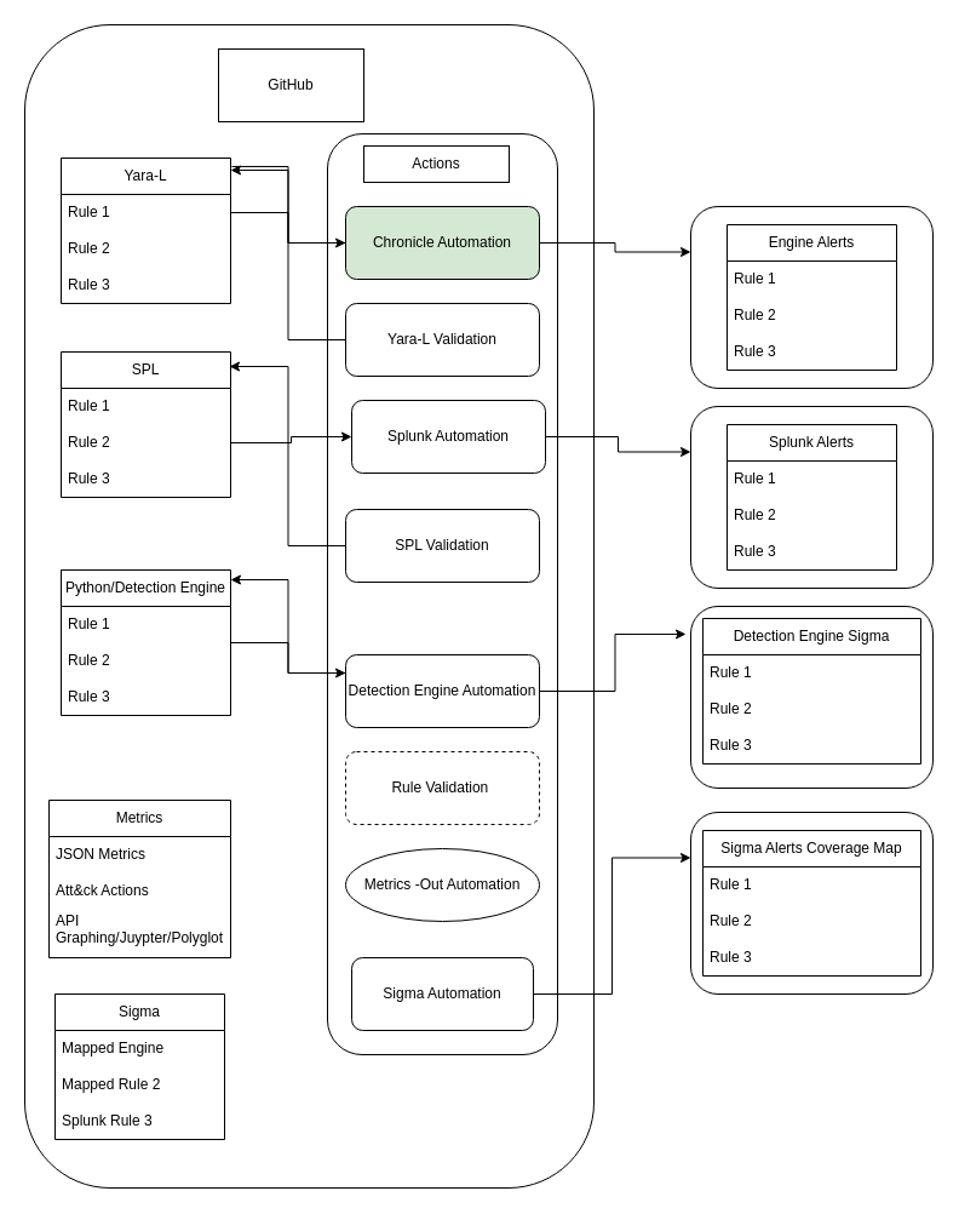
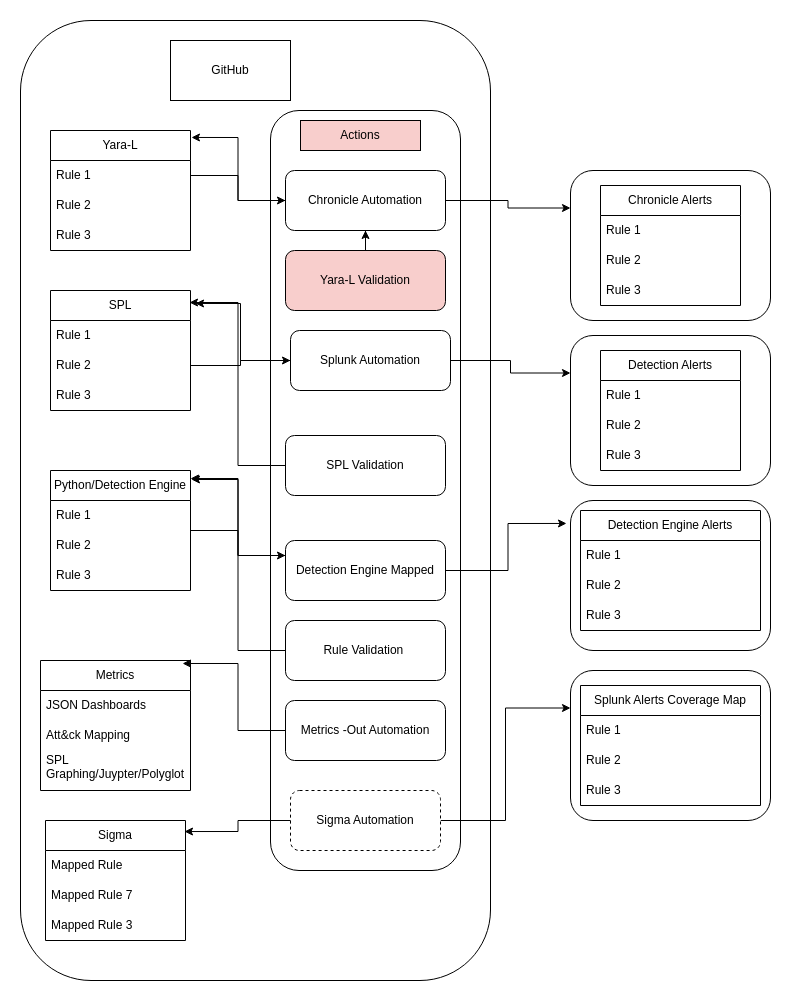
  <mxCell id="0" />
  <mxCell id="1" parent="0" />
  <mxCell id="2" value="" style="rounded=1;whiteSpace=wrap;html=1;" vertex="1" parent="1"><mxGeometry x="20" y="20" width="470" height="960" as="geometry" /></mxCell>
  <mxCell id="3" value="" style="rounded=1;whiteSpace=wrap;html=1;" vertex="1" parent="1"><mxGeometry x="570" y="170" width="200" height="150" as="geometry" /></mxCell>
  <mxCell id="4" value="" style="rounded=1;whiteSpace=wrap;html=1;" vertex="1" parent="1"><mxGeometry x="270" y="110" width="190" height="760" as="geometry" /></mxCell>
  <mxCell id="5" style="edgeStyle=orthogonalEdgeStyle;rounded=0;orthogonalLoop=1;jettySize=auto;html=1;entryX=0;entryY=0.25;entryDx=0;entryDy=0;" edge="1" parent="1" source="6" target="3"><mxGeometry relative="1" as="geometry" /></mxCell>
- <mxCell id="6" value="Chronicle Automation" style="rounded=1;whiteSpace=wrap;html=1;fillColor=#d5e8d4;" vertex="1" parent="1"><mxGeometry x="285" y="170" width="160" height="60" as="geometry" /></mxCell>
- <mxCell id="7" value="Yara-L Validation" style="rounded=1;whiteSpace=wrap;html=1;" vertex="1" parent="1"><mxGeometry x="285" y="250" width="160" height="60" as="geometry" /></mxCell>
- <mxCell id="8" value="Metrics -Out Automation" style="ellipse;whiteSpace=wrap;html=1;" vertex="1" parent="1"><mxGeometry x="285" y="700" width="160" height="60" as="geometry" /></mxCell>
+ <mxCell id="6" value="Chronicle Automation" style="rounded=1;whiteSpace=wrap;html=1;" vertex="1" parent="1"><mxGeometry x="285" y="170" width="160" height="60" as="geometry" /></mxCell>
+ <mxCell id="7" value="Yara-L Validation" style="rounded=1;whiteSpace=wrap;html=1;fillColor=#f8cecc;" vertex="1" parent="1"><mxGeometry x="285" y="250" width="160" height="60" as="geometry" /></mxCell>
+ <mxCell id="8" value="Metrics -Out Automation" style="rounded=1;whiteSpace=wrap;html=1;" vertex="1" parent="1"><mxGeometry x="285" y="700" width="160" height="60" as="geometry" /></mxCell>
  <mxCell id="9" value="Yara-L" style="swimlane;fontStyle=0;childLayout=stackLayout;horizontal=1;startSize=30;horizontalStack=0;resizeParent=1;resizeParentMax=0;resizeLast=0;collapsible=1;marginBottom=0;whiteSpace=wrap;html=1;" vertex="1" parent="1"><mxGeometry x="50" y="130" width="140" height="120" as="geometry" /></mxCell>
  <mxCell id="10" value="Rule 1" style="text;strokeColor=none;fillColor=none;align=left;verticalAlign=middle;spacingLeft=4;spacingRight=4;overflow=hidden;points=[[0,0.5],[1,0.5]];portConstraint=eastwest;rotatable=0;whiteSpace=wrap;html=1;" vertex="1" parent="9"><mxGeometry y="30" width="140" height="30" as="geometry" /></mxCell>
  <mxCell id="11" value="Rule 2" style="text;strokeColor=none;fillColor=none;align=left;verticalAlign=middle;spacingLeft=4;spacingRight=4;overflow=hidden;points=[[0,0.5],[1,0.5]];portConstraint=eastwest;rotatable=0;whiteSpace=wrap;html=1;" vertex="1" parent="9"><mxGeometry y="60" width="140" height="30" as="geometry" /></mxCell>
  <mxCell id="12" value="Rule 3" style="text;strokeColor=none;fillColor=none;align=left;verticalAlign=middle;spacingLeft=4;spacingRight=4;overflow=hidden;points=[[0,0.5],[1,0.5]];portConstraint=eastwest;rotatable=0;whiteSpace=wrap;html=1;" vertex="1" parent="9"><mxGeometry y="90" width="140" height="30" as="geometry" /></mxCell>
  <mxCell id="13" value="SPL" style="swimlane;fontStyle=0;childLayout=stackLayout;horizontal=1;startSize=30;horizontalStack=0;resizeParent=1;resizeParentMax=0;resizeLast=0;collapsible=1;marginBottom=0;whiteSpace=wrap;html=1;" vertex="1" parent="1"><mxGeometry x="50" y="290" width="140" height="120" as="geometry" /></mxCell>
  <mxCell id="14" value="Rule 1" style="text;strokeColor=none;fillColor=none;align=left;verticalAlign=middle;spacingLeft=4;spacingRight=4;overflow=hidden;points=[[0,0.5],[1,0.5]];portConstraint=eastwest;rotatable=0;whiteSpace=wrap;html=1;" vertex="1" parent="13"><mxGeometry y="30" width="140" height="30" as="geometry" /></mxCell>
  <mxCell id="15" value="Rule 2" style="text;strokeColor=none;fillColor=none;align=left;verticalAlign=middle;spacingLeft=4;spacingRight=4;overflow=hidden;points=[[0,0.5],[1,0.5]];portConstraint=eastwest;rotatable=0;whiteSpace=wrap;html=1;" vertex="1" parent="13"><mxGeometry y="60" width="140" height="30" as="geometry" /></mxCell>
  <mxCell id="16" value="Rule 3" style="text;strokeColor=none;fillColor=none;align=left;verticalAlign=middle;spacingLeft=4;spacingRight=4;overflow=hidden;points=[[0,0.5],[1,0.5]];portConstraint=eastwest;rotatable=0;whiteSpace=wrap;html=1;" vertex="1" parent="13"><mxGeometry y="90" width="140" height="30" as="geometry" /></mxCell>
  <mxCell id="17" value="Sigma" style="swimlane;fontStyle=0;childLayout=stackLayout;horizontal=1;startSize=30;horizontalStack=0;resizeParent=1;resizeParentMax=0;resizeLast=0;collapsible=1;marginBottom=0;whiteSpace=wrap;html=1;" vertex="1" parent="1"><mxGeometry x="45" y="820" width="140" height="120" as="geometry" /></mxCell>
- <mxCell id="18" value="Mapped Engine" style="text;strokeColor=none;fillColor=none;align=left;verticalAlign=middle;spacingLeft=4;spacingRight=4;overflow=hidden;points=[[0,0.5],[1,0.5]];portConstraint=eastwest;rotatable=0;whiteSpace=wrap;html=1;" vertex="1" parent="17"><mxGeometry y="30" width="140" height="30" as="geometry" /></mxCell>
- <mxCell id="19" value="Mapped Rule 2" style="text;strokeColor=none;fillColor=none;align=left;verticalAlign=middle;spacingLeft=4;spacingRight=4;overflow=hidden;points=[[0,0.5],[1,0.5]];portConstraint=eastwest;rotatable=0;whiteSpace=wrap;html=1;" vertex="1" parent="17"><mxGeometry y="60" width="140" height="30" as="geometry" /></mxCell>
- <mxCell id="20" value="Splunk Rule 3" style="text;strokeColor=none;fillColor=none;align=left;verticalAlign=middle;spacingLeft=4;spacingRight=4;overflow=hidden;points=[[0,0.5],[1,0.5]];portConstraint=eastwest;rotatable=0;whiteSpace=wrap;html=1;" vertex="1" parent="17"><mxGeometry y="90" width="140" height="30" as="geometry" /></mxCell>
+ <mxCell id="18" value="Mapped Rule" style="text;strokeColor=none;fillColor=none;align=left;verticalAlign=middle;spacingLeft=4;spacingRight=4;overflow=hidden;points=[[0,0.5],[1,0.5]];portConstraint=eastwest;rotatable=0;whiteSpace=wrap;html=1;" vertex="1" parent="17"><mxGeometry y="30" width="140" height="30" as="geometry" /></mxCell>
+ <mxCell id="19" value="Mapped Rule 7" style="text;strokeColor=none;fillColor=none;align=left;verticalAlign=middle;spacingLeft=4;spacingRight=4;overflow=hidden;points=[[0,0.5],[1,0.5]];portConstraint=eastwest;rotatable=0;whiteSpace=wrap;html=1;" vertex="1" parent="17"><mxGeometry y="60" width="140" height="30" as="geometry" /></mxCell>
+ <mxCell id="20" value="Mapped Rule 3" style="text;strokeColor=none;fillColor=none;align=left;verticalAlign=middle;spacingLeft=4;spacingRight=4;overflow=hidden;points=[[0,0.5],[1,0.5]];portConstraint=eastwest;rotatable=0;whiteSpace=wrap;html=1;" vertex="1" parent="17"><mxGeometry y="90" width="140" height="30" as="geometry" /></mxCell>
  <mxCell id="21" style="edgeStyle=orthogonalEdgeStyle;rounded=0;orthogonalLoop=1;jettySize=auto;html=1;entryX=0;entryY=0.25;entryDx=0;entryDy=0;" edge="1" parent="1" source="22" target="34"><mxGeometry relative="1" as="geometry" /></mxCell>
  <mxCell id="22" value="Python/Detection Engine" style="swimlane;fontStyle=0;childLayout=stackLayout;horizontal=1;startSize=30;horizontalStack=0;resizeParent=1;resizeParentMax=0;resizeLast=0;collapsible=1;marginBottom=0;whiteSpace=wrap;html=1;" vertex="1" parent="1"><mxGeometry x="50" y="470" width="140" height="120" as="geometry" /></mxCell>
  <mxCell id="23" value="Rule 1" style="text;strokeColor=none;fillColor=none;align=left;verticalAlign=middle;spacingLeft=4;spacingRight=4;overflow=hidden;points=[[0,0.5],[1,0.5]];portConstraint=eastwest;rotatable=0;whiteSpace=wrap;html=1;" vertex="1" parent="22"><mxGeometry y="30" width="140" height="30" as="geometry" /></mxCell>
  <mxCell id="24" value="Rule 2" style="text;strokeColor=none;fillColor=none;align=left;verticalAlign=middle;spacingLeft=4;spacingRight=4;overflow=hidden;points=[[0,0.5],[1,0.5]];portConstraint=eastwest;rotatable=0;whiteSpace=wrap;html=1;" vertex="1" parent="22"><mxGeometry y="60" width="140" height="30" as="geometry" /></mxCell>
  <mxCell id="25" value="Rule 3" style="text;strokeColor=none;fillColor=none;align=left;verticalAlign=middle;spacingLeft=4;spacingRight=4;overflow=hidden;points=[[0,0.5],[1,0.5]];portConstraint=eastwest;rotatable=0;whiteSpace=wrap;html=1;" vertex="1" parent="22"><mxGeometry y="90" width="140" height="30" as="geometry" /></mxCell>
  <mxCell id="26" value="Metrics" style="swimlane;fontStyle=0;childLayout=stackLayout;horizontal=1;startSize=30;horizontalStack=0;resizeParent=1;resizeParentMax=0;resizeLast=0;collapsible=1;marginBottom=0;whiteSpace=wrap;html=1;" vertex="1" parent="1"><mxGeometry x="40" y="660" width="150" height="130" as="geometry" /></mxCell>
- <mxCell id="27" value="JSON Metrics" style="text;strokeColor=none;fillColor=none;align=left;verticalAlign=middle;spacingLeft=4;spacingRight=4;overflow=hidden;points=[[0,0.5],[1,0.5]];portConstraint=eastwest;rotatable=0;whiteSpace=wrap;html=1;" vertex="1" parent="26"><mxGeometry y="30" width="150" height="30" as="geometry" /></mxCell>
- <mxCell id="28" value="Att&amp;amp;ck Actions" style="text;strokeColor=none;fillColor=none;align=left;verticalAlign=middle;spacingLeft=4;spacingRight=4;overflow=hidden;points=[[0,0.5],[1,0.5]];portConstraint=eastwest;rotatable=0;whiteSpace=wrap;html=1;" vertex="1" parent="26"><mxGeometry y="60" width="150" height="30" as="geometry" /></mxCell>
- <mxCell id="29" value="API Graphing/Juypter/Polyglot&lt;div&gt;&lt;br&gt;&lt;/div&gt;" style="text;strokeColor=none;fillColor=none;align=left;verticalAlign=middle;spacingLeft=4;spacingRight=4;overflow=hidden;points=[[0,0.5],[1,0.5]];portConstraint=eastwest;rotatable=0;whiteSpace=wrap;html=1;" vertex="1" parent="26"><mxGeometry y="90" width="150" height="40" as="geometry" /></mxCell>
+ <mxCell id="27" value="JSON Dashboards" style="text;strokeColor=none;fillColor=none;align=left;verticalAlign=middle;spacingLeft=4;spacingRight=4;overflow=hidden;points=[[0,0.5],[1,0.5]];portConstraint=eastwest;rotatable=0;whiteSpace=wrap;html=1;" vertex="1" parent="26"><mxGeometry y="30" width="150" height="30" as="geometry" /></mxCell>
+ <mxCell id="28" value="Att&amp;amp;ck Mapping" style="text;strokeColor=none;fillColor=none;align=left;verticalAlign=middle;spacingLeft=4;spacingRight=4;overflow=hidden;points=[[0,0.5],[1,0.5]];portConstraint=eastwest;rotatable=0;whiteSpace=wrap;html=1;" vertex="1" parent="26"><mxGeometry y="60" width="150" height="30" as="geometry" /></mxCell>
+ <mxCell id="29" value="SPL Graphing/Juypter/Polyglot&lt;div&gt;&lt;br&gt;&lt;/div&gt;" style="text;strokeColor=none;fillColor=none;align=left;verticalAlign=middle;spacingLeft=4;spacingRight=4;overflow=hidden;points=[[0,0.5],[1,0.5]];portConstraint=eastwest;rotatable=0;whiteSpace=wrap;html=1;" vertex="1" parent="26"><mxGeometry y="90" width="150" height="40" as="geometry" /></mxCell>
+ <mxCell id="30" style="edgeStyle=orthogonalEdgeStyle;rounded=0;orthogonalLoop=1;jettySize=auto;html=1;entryX=0.947;entryY=0.023;entryDx=0;entryDy=0;entryPerimeter=0;" edge="1" parent="1" source="8" target="26"><mxGeometry relative="1" as="geometry" /></mxCell>
  <mxCell id="31" style="edgeStyle=orthogonalEdgeStyle;rounded=0;orthogonalLoop=1;jettySize=auto;html=1;entryX=0;entryY=0.25;entryDx=0;entryDy=0;" edge="1" parent="1" source="32" target="37"><mxGeometry relative="1" as="geometry" /></mxCell>
  <mxCell id="32" value="Splunk Automation" style="rounded=1;whiteSpace=wrap;html=1;" vertex="1" parent="1"><mxGeometry x="290" y="330" width="160" height="60" as="geometry" /></mxCell>
- <mxCell id="33" value="SPL Validation" style="rounded=1;whiteSpace=wrap;html=1;" vertex="1" parent="1"><mxGeometry x="285" y="420" width="160" height="60" as="geometry" /></mxCell>
- <mxCell id="34" value="Detection Engine Automation" style="rounded=1;whiteSpace=wrap;html=1;" vertex="1" parent="1"><mxGeometry x="285" y="540" width="160" height="60" as="geometry" /></mxCell>
- <mxCell id="35" value="Rule Validation&amp;nbsp;" style="rounded=1;whiteSpace=wrap;html=1;dashed=1;" vertex="1" parent="1"><mxGeometry x="285" y="620" width="160" height="60" as="geometry" /></mxCell>
+ <mxCell id="33" value="SPL Validation" style="rounded=1;whiteSpace=wrap;html=1;" vertex="1" parent="1"><mxGeometry x="285" y="435" width="160" height="60" as="geometry" /></mxCell>
+ <mxCell id="34" value="Detection Engine Mapped" style="rounded=1;whiteSpace=wrap;html=1;" vertex="1" parent="1"><mxGeometry x="285" y="540" width="160" height="60" as="geometry" /></mxCell>
+ <mxCell id="35" value="Rule Validation&amp;nbsp;" style="rounded=1;whiteSpace=wrap;html=1;" vertex="1" parent="1"><mxGeometry x="285" y="620" width="160" height="60" as="geometry" /></mxCell>
  <mxCell id="36" value="" style="rounded=1;whiteSpace=wrap;html=1;" vertex="1" parent="1"><mxGeometry x="570" y="500" width="200" height="150" as="geometry" /></mxCell>
  <mxCell id="37" value="" style="rounded=1;whiteSpace=wrap;html=1;" vertex="1" parent="1"><mxGeometry x="570" y="335" width="200" height="150" as="geometry" /></mxCell>
  <mxCell id="38" value="" style="rounded=1;whiteSpace=wrap;html=1;" vertex="1" parent="1"><mxGeometry x="570" y="670" width="200" height="150" as="geometry" /></mxCell>
- <mxCell id="39" value="GitHub" style="rounded=0;whiteSpace=wrap;html=1;" vertex="1" parent="1"><mxGeometry x="180" y="40" width="120" height="60" as="geometry" /></mxCell>
- <mxCell id="40" value="Actions" style="rounded=0;whiteSpace=wrap;html=1;" vertex="1" parent="1"><mxGeometry x="300" y="120" width="120" height="30" as="geometry" /></mxCell>
- <mxCell id="41" value="Engine Alerts" style="swimlane;fontStyle=0;childLayout=stackLayout;horizontal=1;startSize=30;horizontalStack=0;resizeParent=1;resizeParentMax=0;resizeLast=0;collapsible=1;marginBottom=0;whiteSpace=wrap;html=1;" vertex="1" parent="1"><mxGeometry x="600" y="185" width="140" height="120" as="geometry" /></mxCell>
+ <mxCell id="39" value="GitHub" style="rounded=0;whiteSpace=wrap;html=1;" vertex="1" parent="1"><mxGeometry x="170" y="40" width="120" height="60" as="geometry" /></mxCell>
+ <mxCell id="40" value="Actions" style="rounded=0;whiteSpace=wrap;html=1;fillColor=#f8cecc;" vertex="1" parent="1"><mxGeometry x="300" y="120" width="120" height="30" as="geometry" /></mxCell>
+ <mxCell id="41" value="Chronicle Alerts" style="swimlane;fontStyle=0;childLayout=stackLayout;horizontal=1;startSize=30;horizontalStack=0;resizeParent=1;resizeParentMax=0;resizeLast=0;collapsible=1;marginBottom=0;whiteSpace=wrap;html=1;" vertex="1" parent="1"><mxGeometry x="600" y="185" width="140" height="120" as="geometry" /></mxCell>
  <mxCell id="42" value="Rule 1&amp;nbsp; &amp;nbsp;" style="text;strokeColor=none;fillColor=none;align=left;verticalAlign=middle;spacingLeft=4;spacingRight=4;overflow=hidden;points=[[0,0.5],[1,0.5]];portConstraint=eastwest;rotatable=0;whiteSpace=wrap;html=1;" vertex="1" parent="41"><mxGeometry y="30" width="140" height="30" as="geometry" /></mxCell>
  <mxCell id="43" value="Rule 2" style="text;strokeColor=none;fillColor=none;align=left;verticalAlign=middle;spacingLeft=4;spacingRight=4;overflow=hidden;points=[[0,0.5],[1,0.5]];portConstraint=eastwest;rotatable=0;whiteSpace=wrap;html=1;" vertex="1" parent="41"><mxGeometry y="60" width="140" height="30" as="geometry" /></mxCell>
  <mxCell id="44" value="Rule 3" style="text;strokeColor=none;fillColor=none;align=left;verticalAlign=middle;spacingLeft=4;spacingRight=4;overflow=hidden;points=[[0,0.5],[1,0.5]];portConstraint=eastwest;rotatable=0;whiteSpace=wrap;html=1;" vertex="1" parent="41"><mxGeometry y="90" width="140" height="30" as="geometry" /></mxCell>
- <mxCell id="45" value="Splunk Alerts" style="swimlane;fontStyle=0;childLayout=stackLayout;horizontal=1;startSize=30;horizontalStack=0;resizeParent=1;resizeParentMax=0;resizeLast=0;collapsible=1;marginBottom=0;whiteSpace=wrap;html=1;" vertex="1" parent="1"><mxGeometry x="600" y="350" width="140" height="120" as="geometry" /></mxCell>
+ <mxCell id="45" value="Detection Alerts" style="swimlane;fontStyle=0;childLayout=stackLayout;horizontal=1;startSize=30;horizontalStack=0;resizeParent=1;resizeParentMax=0;resizeLast=0;collapsible=1;marginBottom=0;whiteSpace=wrap;html=1;" vertex="1" parent="1"><mxGeometry x="600" y="350" width="140" height="120" as="geometry" /></mxCell>
  <mxCell id="46" value="Rule 1&amp;nbsp; &amp;nbsp;" style="text;strokeColor=none;fillColor=none;align=left;verticalAlign=middle;spacingLeft=4;spacingRight=4;overflow=hidden;points=[[0,0.5],[1,0.5]];portConstraint=eastwest;rotatable=0;whiteSpace=wrap;html=1;" vertex="1" parent="45"><mxGeometry y="30" width="140" height="30" as="geometry" /></mxCell>
  <mxCell id="47" value="Rule 2" style="text;strokeColor=none;fillColor=none;align=left;verticalAlign=middle;spacingLeft=4;spacingRight=4;overflow=hidden;points=[[0,0.5],[1,0.5]];portConstraint=eastwest;rotatable=0;whiteSpace=wrap;html=1;" vertex="1" parent="45"><mxGeometry y="60" width="140" height="30" as="geometry" /></mxCell>
  <mxCell id="48" value="Rule 3" style="text;strokeColor=none;fillColor=none;align=left;verticalAlign=middle;spacingLeft=4;spacingRight=4;overflow=hidden;points=[[0,0.5],[1,0.5]];portConstraint=eastwest;rotatable=0;whiteSpace=wrap;html=1;" vertex="1" parent="45"><mxGeometry y="90" width="140" height="30" as="geometry" /></mxCell>
- <mxCell id="49" value="Detection Engine Sigma" style="swimlane;fontStyle=0;childLayout=stackLayout;horizontal=1;startSize=30;horizontalStack=0;resizeParent=1;resizeParentMax=0;resizeLast=0;collapsible=1;marginBottom=0;whiteSpace=wrap;html=1;" vertex="1" parent="1"><mxGeometry x="580" y="510" width="180" height="120" as="geometry" /></mxCell>
+ <mxCell id="49" value="Detection Engine Alerts" style="swimlane;fontStyle=0;childLayout=stackLayout;horizontal=1;startSize=30;horizontalStack=0;resizeParent=1;resizeParentMax=0;resizeLast=0;collapsible=1;marginBottom=0;whiteSpace=wrap;html=1;" vertex="1" parent="1"><mxGeometry x="580" y="510" width="180" height="120" as="geometry" /></mxCell>
  <mxCell id="50" value="Rule 1&amp;nbsp; &amp;nbsp;" style="text;strokeColor=none;fillColor=none;align=left;verticalAlign=middle;spacingLeft=4;spacingRight=4;overflow=hidden;points=[[0,0.5],[1,0.5]];portConstraint=eastwest;rotatable=0;whiteSpace=wrap;html=1;" vertex="1" parent="49"><mxGeometry y="30" width="180" height="30" as="geometry" /></mxCell>
  <mxCell id="51" value="Rule 2" style="text;strokeColor=none;fillColor=none;align=left;verticalAlign=middle;spacingLeft=4;spacingRight=4;overflow=hidden;points=[[0,0.5],[1,0.5]];portConstraint=eastwest;rotatable=0;whiteSpace=wrap;html=1;" vertex="1" parent="49"><mxGeometry y="60" width="180" height="30" as="geometry" /></mxCell>
  <mxCell id="52" value="Rule 3" style="text;strokeColor=none;fillColor=none;align=left;verticalAlign=middle;spacingLeft=4;spacingRight=4;overflow=hidden;points=[[0,0.5],[1,0.5]];portConstraint=eastwest;rotatable=0;whiteSpace=wrap;html=1;" vertex="1" parent="49"><mxGeometry y="90" width="180" height="30" as="geometry" /></mxCell>
- <mxCell id="53" value="Sigma Alerts Coverage Map" style="swimlane;fontStyle=0;childLayout=stackLayout;horizontal=1;startSize=30;horizontalStack=0;resizeParent=1;resizeParentMax=0;resizeLast=0;collapsible=1;marginBottom=0;whiteSpace=wrap;html=1;" vertex="1" parent="1"><mxGeometry x="580" y="685" width="180" height="120" as="geometry" /></mxCell>
+ <mxCell id="53" value="Splunk Alerts Coverage Map" style="swimlane;fontStyle=0;childLayout=stackLayout;horizontal=1;startSize=30;horizontalStack=0;resizeParent=1;resizeParentMax=0;resizeLast=0;collapsible=1;marginBottom=0;whiteSpace=wrap;html=1;" vertex="1" parent="1"><mxGeometry x="580" y="685" width="180" height="120" as="geometry" /></mxCell>
  <mxCell id="54" value="Rule 1&amp;nbsp; &amp;nbsp;" style="text;strokeColor=none;fillColor=none;align=left;verticalAlign=middle;spacingLeft=4;spacingRight=4;overflow=hidden;points=[[0,0.5],[1,0.5]];portConstraint=eastwest;rotatable=0;whiteSpace=wrap;html=1;" vertex="1" parent="53"><mxGeometry y="30" width="180" height="30" as="geometry" /></mxCell>
  <mxCell id="55" value="Rule 2" style="text;strokeColor=none;fillColor=none;align=left;verticalAlign=middle;spacingLeft=4;spacingRight=4;overflow=hidden;points=[[0,0.5],[1,0.5]];portConstraint=eastwest;rotatable=0;whiteSpace=wrap;html=1;" vertex="1" parent="53"><mxGeometry y="60" width="180" height="30" as="geometry" /></mxCell>
  <mxCell id="56" value="Rule 3" style="text;strokeColor=none;fillColor=none;align=left;verticalAlign=middle;spacingLeft=4;spacingRight=4;overflow=hidden;points=[[0,0.5],[1,0.5]];portConstraint=eastwest;rotatable=0;whiteSpace=wrap;html=1;" vertex="1" parent="53"><mxGeometry y="90" width="180" height="30" as="geometry" /></mxCell>
  <mxCell id="57" style="edgeStyle=orthogonalEdgeStyle;rounded=0;orthogonalLoop=1;jettySize=auto;html=1;exitX=0;exitY=0.25;exitDx=0;exitDy=0;entryX=1;entryY=0.067;entryDx=0;entryDy=0;entryPerimeter=0;" edge="1" parent="1" source="34" target="22"><mxGeometry relative="1" as="geometry" /></mxCell>
+ <mxCell id="58" style="edgeStyle=orthogonalEdgeStyle;rounded=0;orthogonalLoop=1;jettySize=auto;html=1;entryX=1.007;entryY=0.075;entryDx=0;entryDy=0;entryPerimeter=0;" edge="1" parent="1" source="35" target="22"><mxGeometry relative="1" as="geometry" /></mxCell>
+ <mxCell id="59" style="edgeStyle=orthogonalEdgeStyle;rounded=0;orthogonalLoop=1;jettySize=auto;html=1;entryX=1.036;entryY=0.108;entryDx=0;entryDy=0;entryPerimeter=0;" edge="1" parent="1" source="32" target="13"><mxGeometry relative="1" as="geometry" /></mxCell>
  <mxCell id="60" style="edgeStyle=orthogonalEdgeStyle;rounded=0;orthogonalLoop=1;jettySize=auto;html=1;" edge="1" parent="1" source="15" target="32"><mxGeometry relative="1" as="geometry" /></mxCell>
  <mxCell id="61" style="edgeStyle=orthogonalEdgeStyle;rounded=0;orthogonalLoop=1;jettySize=auto;html=1;entryX=0.993;entryY=0.1;entryDx=0;entryDy=0;entryPerimeter=0;" edge="1" parent="1" source="33" target="13"><mxGeometry relative="1" as="geometry" /></mxCell>
- <mxCell id="62" style="edgeStyle=orthogonalEdgeStyle;rounded=0;orthogonalLoop=1;jettySize=auto;html=1;entryX=1.007;entryY=0.058;entryDx=0;entryDy=0;entryPerimeter=0;endArrow=none;" edge="1" parent="1" source="6" target="9"><mxGeometry relative="1" as="geometry" /></mxCell>
+ <mxCell id="62" style="edgeStyle=orthogonalEdgeStyle;rounded=0;orthogonalLoop=1;jettySize=auto;html=1;entryX=1.007;entryY=0.058;entryDx=0;entryDy=0;entryPerimeter=0;" edge="1" parent="1" source="6" target="9"><mxGeometry relative="1" as="geometry" /></mxCell>
  <mxCell id="63" style="edgeStyle=orthogonalEdgeStyle;rounded=0;orthogonalLoop=1;jettySize=auto;html=1;" edge="1" parent="1" source="10" target="6"><mxGeometry relative="1" as="geometry" /></mxCell>
- <mxCell id="64" style="edgeStyle=orthogonalEdgeStyle;rounded=0;orthogonalLoop=1;jettySize=auto;html=1;entryX=1;entryY=0.083;entryDx=0;entryDy=0;entryPerimeter=0;" edge="1" parent="1" source="7" target="9"><mxGeometry relative="1" as="geometry" /></mxCell>
+ <mxCell id="64" style="edgeStyle=orthogonalEdgeStyle;rounded=0;orthogonalLoop=1;jettySize=auto;html=1;" edge="1" parent="1" source="7" target="6"><mxGeometry relative="1" as="geometry" /></mxCell>
  <mxCell id="65" style="edgeStyle=orthogonalEdgeStyle;rounded=0;orthogonalLoop=1;jettySize=auto;html=1;entryX=0;entryY=0.25;entryDx=0;entryDy=0;" edge="1" parent="1" source="66" target="38"><mxGeometry relative="1" as="geometry" /></mxCell>
- <mxCell id="66" value="Sigma Automation" style="rounded=1;whiteSpace=wrap;html=1;" vertex="1" parent="1"><mxGeometry x="290" y="790" width="150" height="60" as="geometry" /></mxCell>
+ <mxCell id="66" value="Sigma Automation" style="rounded=1;whiteSpace=wrap;html=1;dashed=1;" vertex="1" parent="1"><mxGeometry x="290" y="790" width="150" height="60" as="geometry" /></mxCell>
+ <mxCell id="67" style="edgeStyle=orthogonalEdgeStyle;rounded=0;orthogonalLoop=1;jettySize=auto;html=1;entryX=0.993;entryY=0.092;entryDx=0;entryDy=0;entryPerimeter=0;" edge="1" parent="1" source="66" target="17"><mxGeometry relative="1" as="geometry" /></mxCell>
  <mxCell id="68" style="edgeStyle=orthogonalEdgeStyle;rounded=0;orthogonalLoop=1;jettySize=auto;html=1;entryX=-0.02;entryY=0.153;entryDx=0;entryDy=0;entryPerimeter=0;" edge="1" parent="1" source="34" target="36"><mxGeometry relative="1" as="geometry" /></mxCell>
